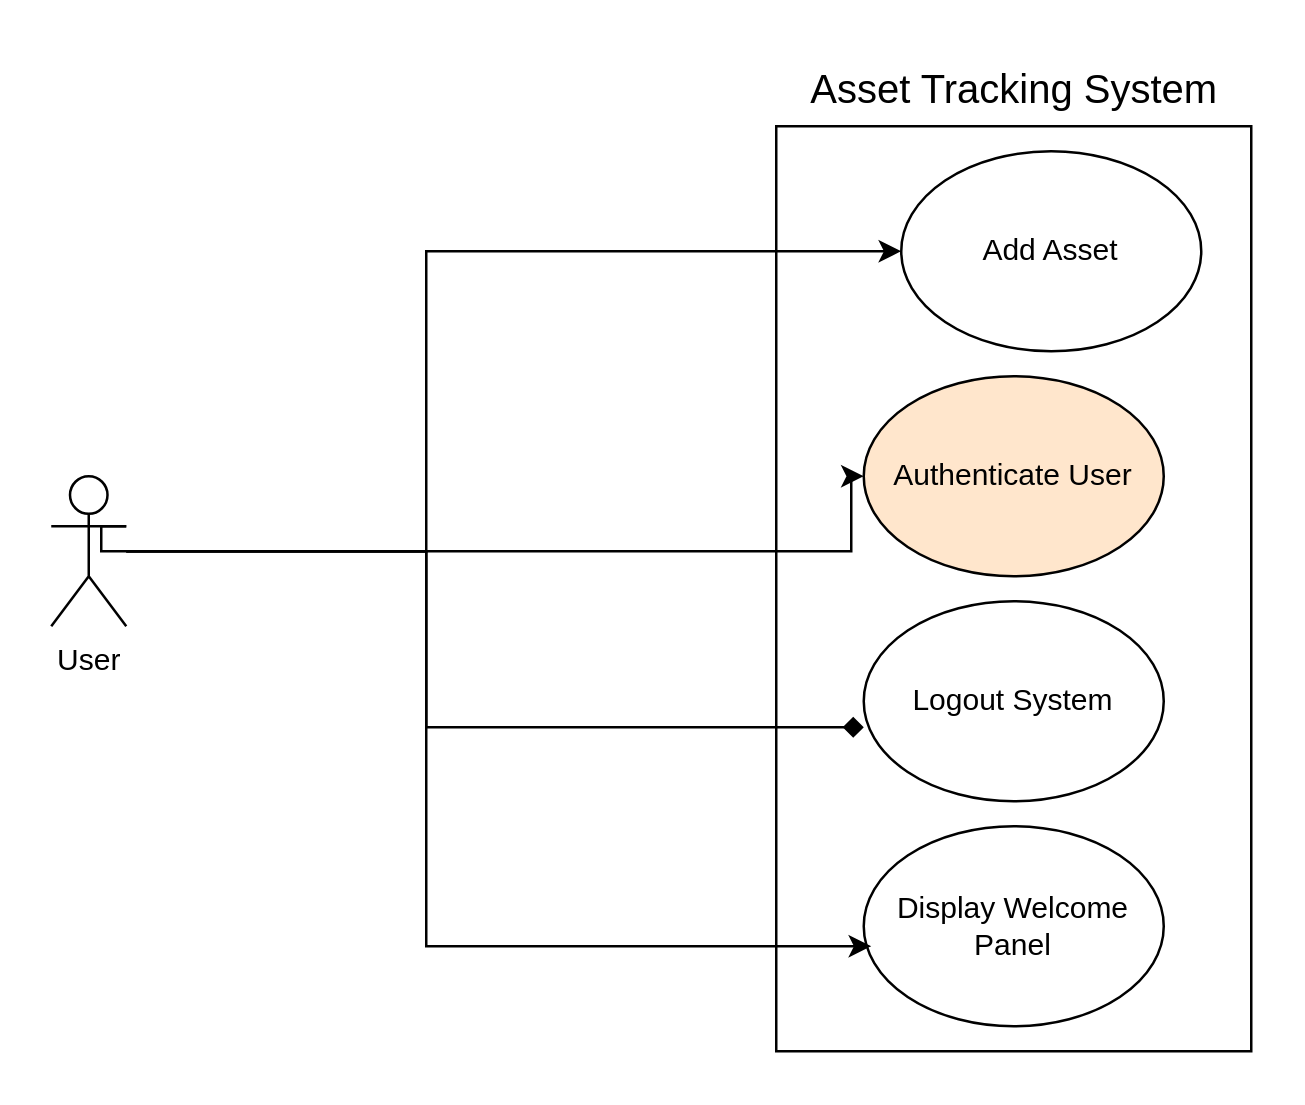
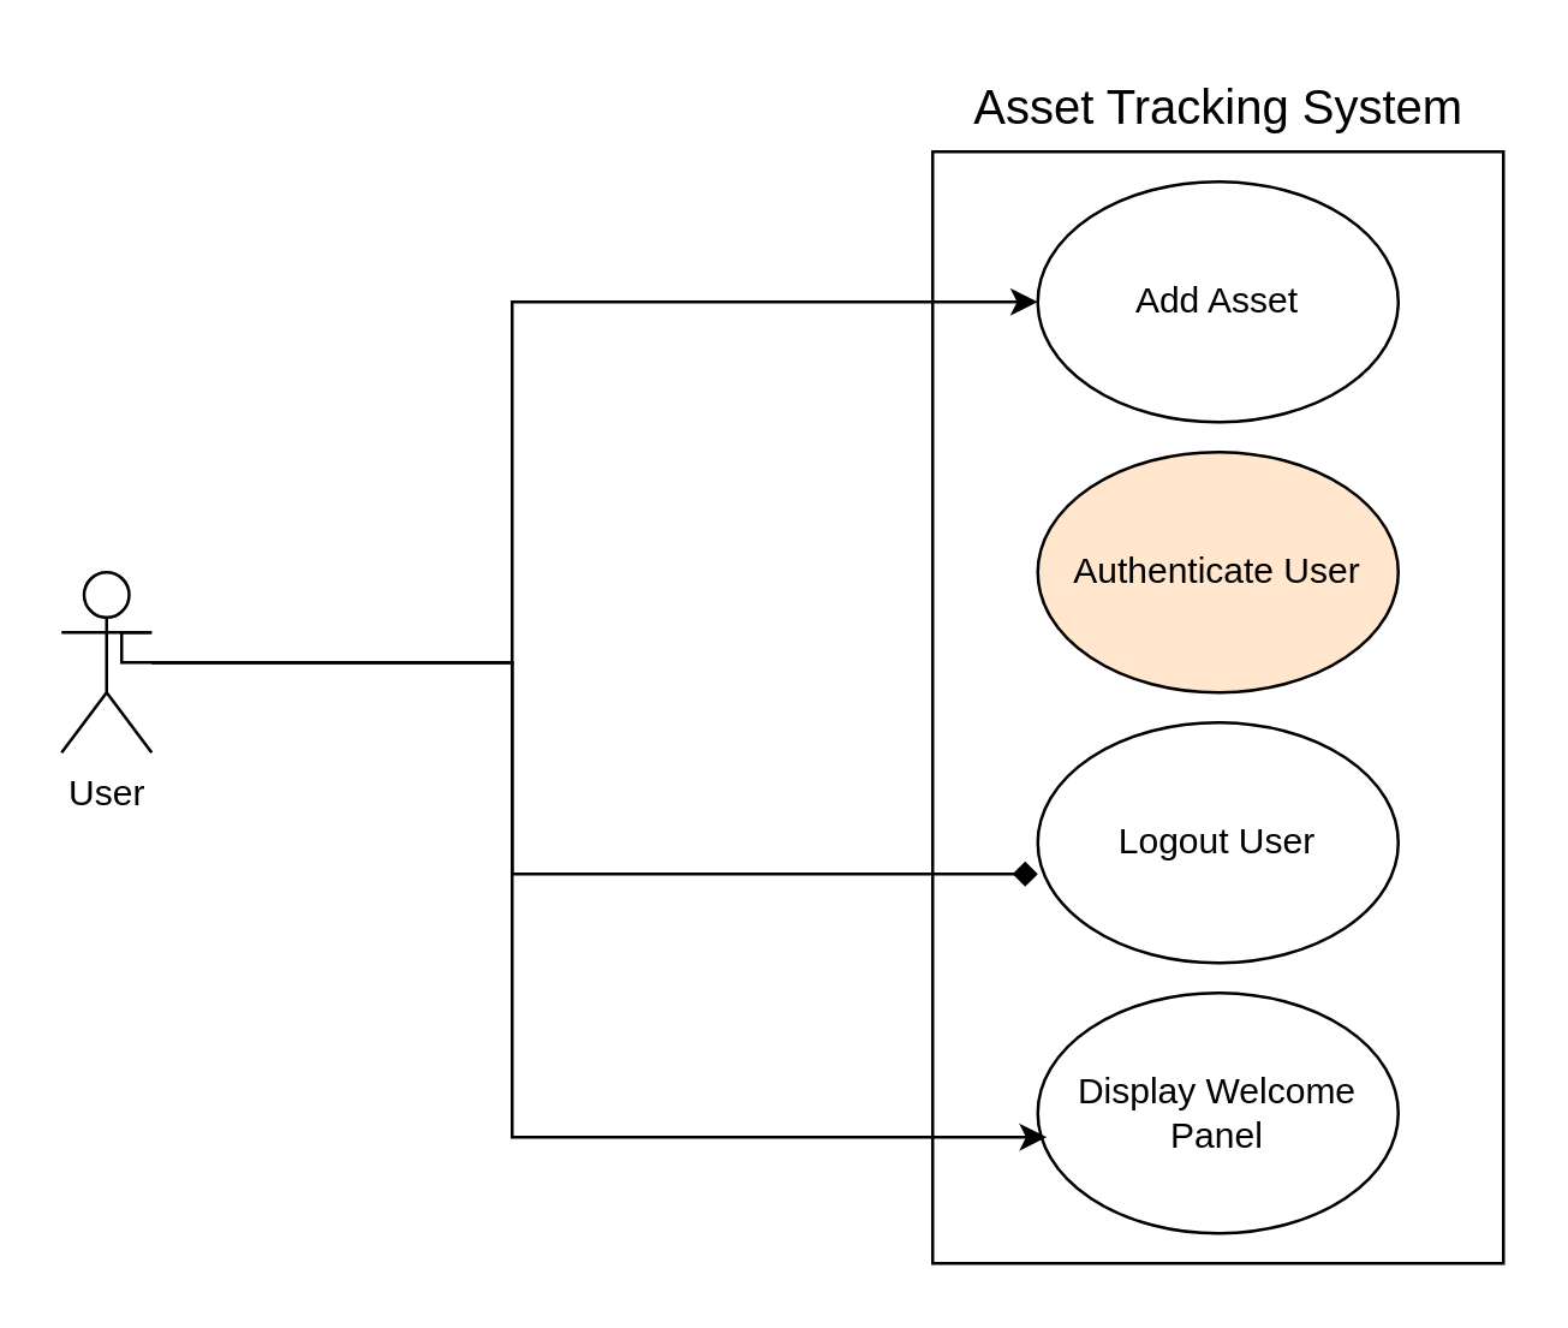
  <mxCell id="0" />
  <mxCell id="1" parent="0" />
  <mxCell id="2" value="" style="rounded=0;whiteSpace=wrap;html=1;" parent="1" vertex="1"><mxGeometry x="310" y="50" width="190" height="370" as="geometry" /></mxCell>
- <mxCell id="3" value="Add Asset" style="ellipse;whiteSpace=wrap;html=1;" parent="1" vertex="1"><mxGeometry x="360" y="60" width="120" height="80" as="geometry" /></mxCell>
+ <mxCell id="3" value="Add Asset" style="ellipse;whiteSpace=wrap;html=1;" parent="1" vertex="1"><mxGeometry x="345" y="60" width="120" height="80" as="geometry" /></mxCell>
  <mxCell id="4" value="Authenticate User" style="ellipse;whiteSpace=wrap;html=1;fillColor=#ffe6cc;" parent="1" vertex="1"><mxGeometry x="345" y="150" width="120" height="80" as="geometry" /></mxCell>
- <mxCell id="5" value="Logout System" style="ellipse;whiteSpace=wrap;html=1;" parent="1" vertex="1"><mxGeometry x="345" y="240" width="120" height="80" as="geometry" /></mxCell>
+ <mxCell id="5" value="Logout User" style="ellipse;whiteSpace=wrap;html=1;" parent="1" vertex="1"><mxGeometry x="345" y="240" width="120" height="80" as="geometry" /></mxCell>
  <mxCell id="6" style="edgeStyle=orthogonalEdgeStyle;rounded=0;orthogonalLoop=1;jettySize=auto;html=1;entryX=0;entryY=0.5;entryDx=0;entryDy=0;" parent="1" source="8" target="3" edge="1"><mxGeometry relative="1" as="geometry"><Array as="points"><mxPoint x="170" y="220" /><mxPoint x="170" y="100" /></Array></mxGeometry></mxCell>
- <mxCell id="7" style="edgeStyle=orthogonalEdgeStyle;rounded=0;orthogonalLoop=1;jettySize=auto;html=1;entryX=0;entryY=0.5;entryDx=0;entryDy=0;" parent="1" source="8" target="4" edge="1"><mxGeometry relative="1" as="geometry"><Array as="points"><mxPoint x="340" y="220" /></Array></mxGeometry></mxCell>
  <mxCell id="8" value="User" style="shape=umlActor;verticalLabelPosition=bottom;verticalAlign=top;html=1;outlineConnect=0;" parent="1" vertex="1"><mxGeometry x="20" y="190" width="30" height="60" as="geometry" /></mxCell>
  <mxCell id="9" style="edgeStyle=orthogonalEdgeStyle;rounded=0;orthogonalLoop=1;jettySize=auto;html=1;entryX=0;entryY=0.63;entryDx=0;entryDy=0;entryPerimeter=0;endArrow=diamond;" parent="1" source="8" target="5" edge="1"><mxGeometry relative="1" as="geometry"><Array as="points"><mxPoint x="170" y="220" /><mxPoint x="170" y="290" /></Array></mxGeometry></mxCell>
  <mxCell id="10" value="&lt;font style=&quot;font-size: 16px;&quot;&gt;Asset Tracking System&lt;/font&gt;" style="text;html=1;align=center;verticalAlign=middle;resizable=0;points=[];autosize=1;strokeColor=none;fillColor=none;" parent="1" vertex="1"><mxGeometry x="310" y="20" width="190" height="30" as="geometry" /></mxCell>
  <mxCell id="11" value="Display Welcome Panel" style="ellipse;whiteSpace=wrap;html=1;" vertex="1" parent="1"><mxGeometry x="345" y="330" width="120" height="80" as="geometry" /></mxCell>
  <mxCell id="12" style="edgeStyle=orthogonalEdgeStyle;rounded=0;orthogonalLoop=1;jettySize=auto;html=1;exitX=1;exitY=0.333;exitDx=0;exitDy=0;exitPerimeter=0;entryX=0.025;entryY=0.6;entryDx=0;entryDy=0;entryPerimeter=0;" edge="1" parent="1" source="8" target="11"><mxGeometry relative="1" as="geometry"><Array as="points"><mxPoint x="40" y="220" /><mxPoint x="170" y="220" /><mxPoint x="170" y="378" /></Array></mxGeometry></mxCell>
